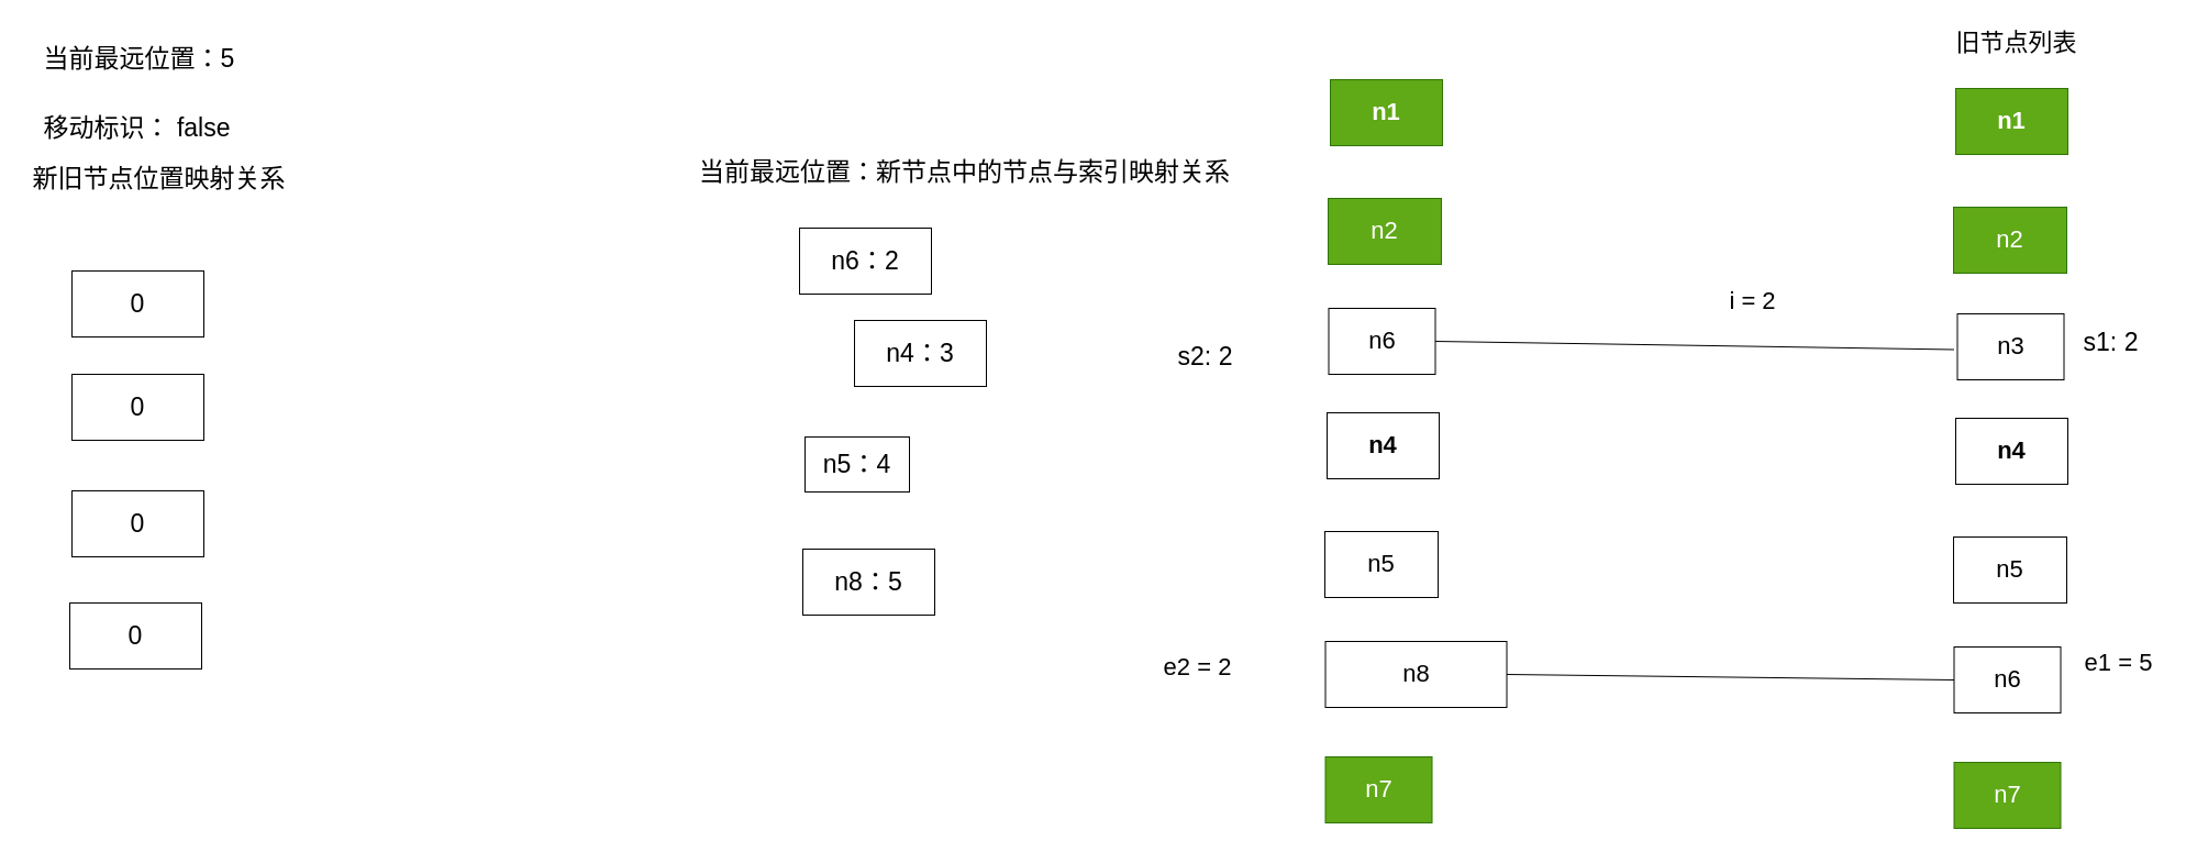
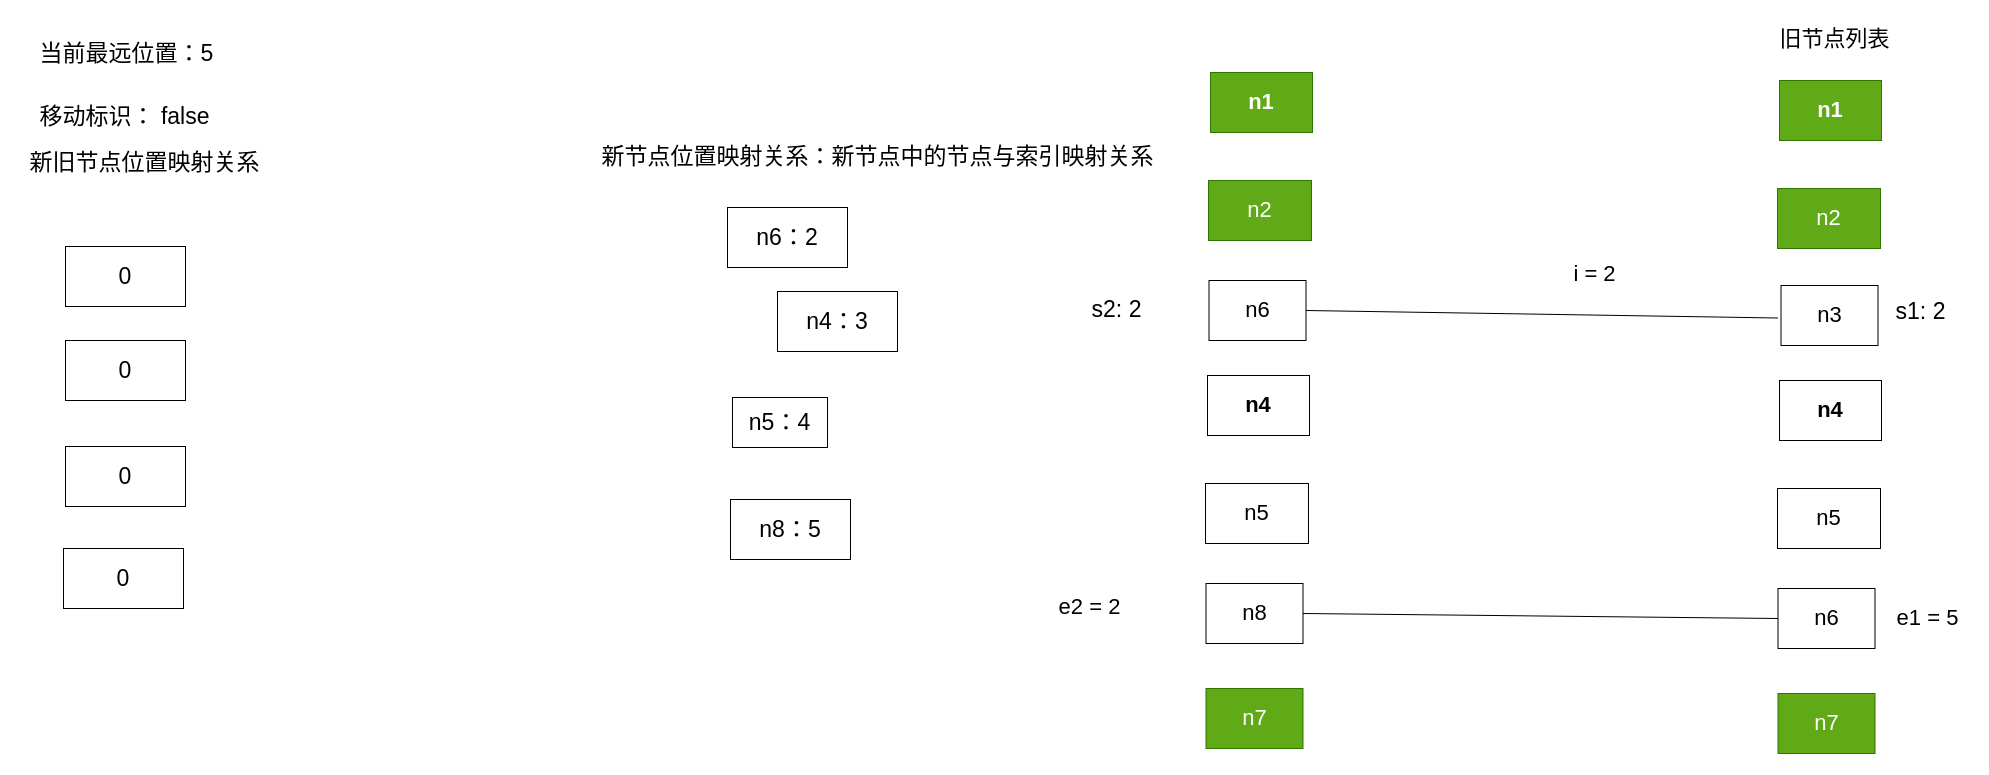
  <mxCell id="0" />
  <mxCell id="1" parent="0" />
  <mxCell id="2" value="n1" style="rounded=0;whiteSpace=wrap;html=1;fontStyle=1;fillColor=#60a917;fontColor=#ffffff;strokeColor=#2D7600;fontSize=22;" vertex="1" parent="1"><mxGeometry x="1210" y="72" width="102" height="60" as="geometry" /></mxCell>
  <mxCell id="3" value="n2" style="rounded=0;whiteSpace=wrap;html=1;fillColor=#60a917;fontColor=#ffffff;strokeColor=#2D7600;fontSize=22;" vertex="1" parent="1"><mxGeometry x="1208" y="180" width="103" height="60" as="geometry" /></mxCell>
  <mxCell id="4" value="n6" style="rounded=0;whiteSpace=wrap;html=1;fontSize=22;" vertex="1" parent="1"><mxGeometry x="1208.5" y="280" width="97" height="60" as="geometry" /></mxCell>
  <mxCell id="5" value="n4" style="rounded=0;whiteSpace=wrap;html=1;fontStyle=1;fontSize=22;" vertex="1" parent="1"><mxGeometry x="1207" y="375" width="102" height="60" as="geometry" /></mxCell>
  <mxCell id="6" value="n5" style="rounded=0;whiteSpace=wrap;html=1;fontSize=22;" vertex="1" parent="1"><mxGeometry x="1205" y="483" width="103" height="60" as="geometry" /></mxCell>
- <mxCell id="7" value="n8" style="rounded=0;whiteSpace=wrap;html=1;fontSize=22;" vertex="1" parent="1"><mxGeometry x="1205.5" y="583" width="165" height="60" as="geometry" /></mxCell>
+ <mxCell id="7" value="n8" style="rounded=0;whiteSpace=wrap;html=1;fontSize=22;" vertex="1" parent="1"><mxGeometry x="1205.5" y="583" width="97" height="60" as="geometry" /></mxCell>
  <mxCell id="8" value="n7" style="rounded=0;whiteSpace=wrap;html=1;fontSize=22;fillColor=#60a917;fontColor=#ffffff;strokeColor=#2D7600;" vertex="1" parent="1"><mxGeometry x="1205.5" y="688" width="97" height="60" as="geometry" /></mxCell>
  <mxCell id="9" value="n1" style="rounded=0;whiteSpace=wrap;html=1;fontStyle=1;fillColor=#60a917;fontColor=#ffffff;strokeColor=#2D7600;fontSize=22;" vertex="1" parent="1"><mxGeometry x="1779" y="80" width="102" height="60" as="geometry" /></mxCell>
  <mxCell id="10" value="旧节点列表" style="text;html=1;align=center;verticalAlign=middle;resizable=0;points=[];autosize=1;strokeColor=none;fillColor=none;fontSize=22;" vertex="1" parent="1"><mxGeometry x="1770" y="20" width="128" height="38" as="geometry" /></mxCell>
  <mxCell id="11" value="n2" style="rounded=0;whiteSpace=wrap;html=1;fillColor=#60a917;fontColor=#ffffff;strokeColor=#2D7600;fontSize=22;" vertex="1" parent="1"><mxGeometry x="1777" y="188" width="103" height="60" as="geometry" /></mxCell>
  <mxCell id="12" value="i = 2" style="text;html=1;align=center;verticalAlign=middle;resizable=0;points=[];autosize=1;strokeColor=none;fillColor=none;fontSize=22;" vertex="1" parent="1"><mxGeometry x="1564" y="255" width="60" height="38" as="geometry" /></mxCell>
  <mxCell id="13" value="n3" style="rounded=0;whiteSpace=wrap;html=1;fontSize=22;" vertex="1" parent="1"><mxGeometry x="1780.5" y="285" width="97" height="60" as="geometry" /></mxCell>
  <mxCell id="14" value="n4" style="rounded=0;whiteSpace=wrap;html=1;fontStyle=1;fontSize=22;" vertex="1" parent="1"><mxGeometry x="1779" y="380" width="102" height="60" as="geometry" /></mxCell>
  <mxCell id="15" value="n5" style="rounded=0;whiteSpace=wrap;html=1;fontSize=22;" vertex="1" parent="1"><mxGeometry x="1777" y="488" width="103" height="60" as="geometry" /></mxCell>
  <mxCell id="16" value="n6" style="rounded=0;whiteSpace=wrap;html=1;fontSize=22;" vertex="1" parent="1"><mxGeometry x="1777.5" y="588" width="97" height="60" as="geometry" /></mxCell>
  <mxCell id="17" value="n7" style="rounded=0;whiteSpace=wrap;html=1;fontSize=22;fillColor=#60a917;fontColor=#ffffff;strokeColor=#2D7600;" vertex="1" parent="1"><mxGeometry x="1777.5" y="693" width="97" height="60" as="geometry" /></mxCell>
- <mxCell id="18" value="e1 = 5" style="text;html=1;align=center;verticalAlign=middle;resizable=0;points=[];autosize=1;strokeColor=none;fillColor=none;fontSize=22;" vertex="1" parent="1"><mxGeometry x="1887" y="584" width="80" height="38" as="geometry" /></mxCell>
+ <mxCell id="18" value="e1 = 5" style="text;html=1;align=center;verticalAlign=middle;resizable=0;points=[];autosize=1;strokeColor=none;fillColor=none;fontSize=22;" vertex="1" parent="1"><mxGeometry x="1887" y="599" width="80" height="38" as="geometry" /></mxCell>
  <mxCell id="19" value="e2 = 2" style="text;html=1;align=center;verticalAlign=middle;resizable=0;points=[];autosize=1;strokeColor=none;fillColor=none;fontSize=22;" vertex="1" parent="1"><mxGeometry x="1049" y="588" width="80" height="38" as="geometry" /></mxCell>
  <mxCell id="20" value="" style="endArrow=none;html=1;fontSize=22;entryX=0;entryY=0.5;entryDx=0;entryDy=0;exitX=1;exitY=0.5;exitDx=0;exitDy=0;" edge="1" parent="1" source="7" target="16"><mxGeometry width="50" height="50" relative="1" as="geometry"><mxPoint x="976" y="625" as="sourcePoint" /><mxPoint x="1777" y="625" as="targetPoint" /></mxGeometry></mxCell>
  <mxCell id="21" value="" style="endArrow=none;html=1;fontSize=22;entryX=0;entryY=0.5;entryDx=0;entryDy=0;exitX=1;exitY=0.5;exitDx=0;exitDy=0;" edge="1" parent="1" source="4"><mxGeometry width="50" height="50" relative="1" as="geometry"><mxPoint x="976.5" y="317.5" as="sourcePoint" /><mxPoint x="1777.5" y="317.5" as="targetPoint" /></mxGeometry></mxCell>
- <mxCell id="22" value="当前最远位置：新节点中的节点与索引映射关系" style="text;html=1;align=center;verticalAlign=middle;resizable=0;points=[];autosize=1;strokeColor=none;fillColor=none;fontSize=23;" vertex="1" parent="1"><mxGeometry x="592" y="136" width="570" height="40" as="geometry" /></mxCell>
+ <mxCell id="22" value="新节点位置映射关系：新节点中的节点与索引映射关系" style="text;html=1;align=center;verticalAlign=middle;resizable=0;points=[];autosize=1;strokeColor=none;fillColor=none;fontSize=23;" vertex="1" parent="1"><mxGeometry x="592" y="136" width="570" height="40" as="geometry" /></mxCell>
  <mxCell id="23" value="n6：2" style="rounded=0;whiteSpace=wrap;html=1;fontSize=23;" vertex="1" parent="1"><mxGeometry x="727" y="207" width="120" height="60" as="geometry" /></mxCell>
  <mxCell id="24" value="n4：3" style="rounded=0;whiteSpace=wrap;html=1;fontSize=23;" vertex="1" parent="1"><mxGeometry x="777" y="291" width="120" height="60" as="geometry" /></mxCell>
  <mxCell id="25" value="n5：4" style="rounded=0;whiteSpace=wrap;html=1;fontSize=23;" vertex="1" parent="1"><mxGeometry x="732" y="397" width="95" height="50" as="geometry" /></mxCell>
  <mxCell id="26" value="n8：5" style="rounded=0;whiteSpace=wrap;html=1;fontSize=23;" vertex="1" parent="1"><mxGeometry x="730" y="499" width="120" height="60" as="geometry" /></mxCell>
- <mxCell id="27" value="s2: 2" style="text;html=1;align=center;verticalAlign=middle;resizable=0;points=[];autosize=1;strokeColor=none;fillColor=none;fontSize=23;" vertex="1" parent="1"><mxGeometry x="1062" y="304" width="68" height="40" as="geometry" /></mxCell>
+ <mxCell id="27" value="s2: 2" style="text;html=1;align=center;verticalAlign=middle;resizable=0;points=[];autosize=1;strokeColor=none;fillColor=none;fontSize=23;" vertex="1" parent="1"><mxGeometry x="1082" y="289" width="68" height="40" as="geometry" /></mxCell>
  <mxCell id="28" value="s1: 2" style="text;html=1;align=center;verticalAlign=middle;resizable=0;points=[];autosize=1;strokeColor=none;fillColor=none;fontSize=23;" vertex="1" parent="1"><mxGeometry x="1886" y="291" width="68" height="40" as="geometry" /></mxCell>
  <mxCell id="29" value="当前最远位置：5&lt;br&gt;" style="text;html=1;align=center;verticalAlign=middle;resizable=0;points=[];autosize=1;strokeColor=none;fillColor=none;fontSize=23;" vertex="1" parent="1"><mxGeometry x="30" y="33" width="192" height="40" as="geometry" /></mxCell>
  <mxCell id="30" value="移动标识： false" style="text;html=1;align=center;verticalAlign=middle;resizable=0;points=[];autosize=1;strokeColor=none;fillColor=none;fontSize=23;" vertex="1" parent="1"><mxGeometry x="30" y="96" width="188" height="40" as="geometry" /></mxCell>
  <mxCell id="31" value="新旧节点位置映射关系" style="text;html=1;align=center;verticalAlign=middle;resizable=0;points=[];autosize=1;strokeColor=none;fillColor=none;fontSize=23;" vertex="1" parent="1"><mxGeometry x="20" y="142" width="248" height="40" as="geometry" /></mxCell>
  <mxCell id="32" value="0" style="rounded=0;whiteSpace=wrap;html=1;fontSize=23;" vertex="1" parent="1"><mxGeometry x="65" y="246" width="120" height="60" as="geometry" /></mxCell>
  <mxCell id="33" value="0" style="rounded=0;whiteSpace=wrap;html=1;fontSize=23;" vertex="1" parent="1"><mxGeometry x="65" y="340" width="120" height="60" as="geometry" /></mxCell>
  <mxCell id="34" value="0" style="rounded=0;whiteSpace=wrap;html=1;fontSize=23;" vertex="1" parent="1"><mxGeometry x="65" y="446" width="120" height="60" as="geometry" /></mxCell>
  <mxCell id="35" value="0" style="rounded=0;whiteSpace=wrap;html=1;fontSize=23;" vertex="1" parent="1"><mxGeometry x="63" y="548" width="120" height="60" as="geometry" /></mxCell>
